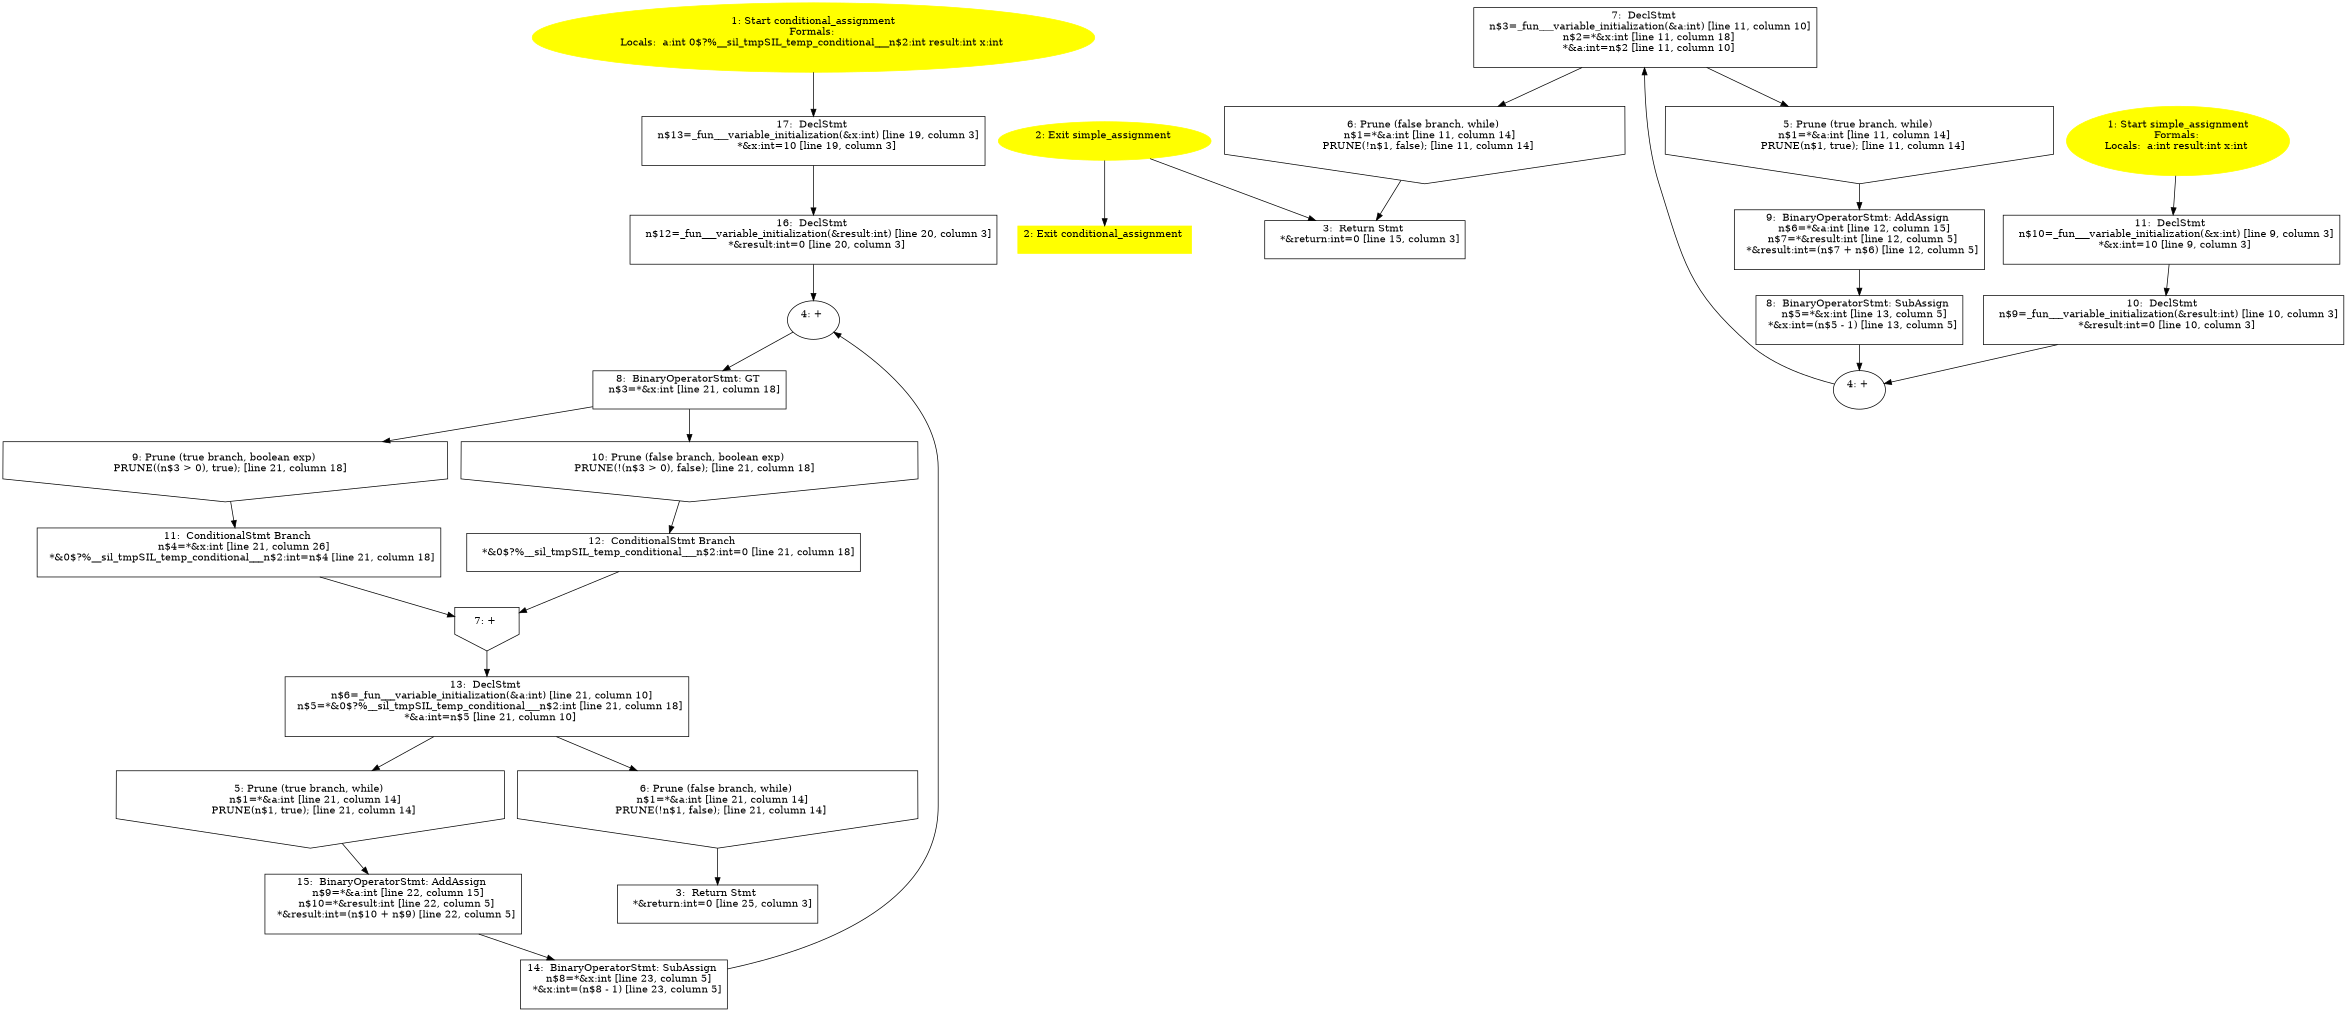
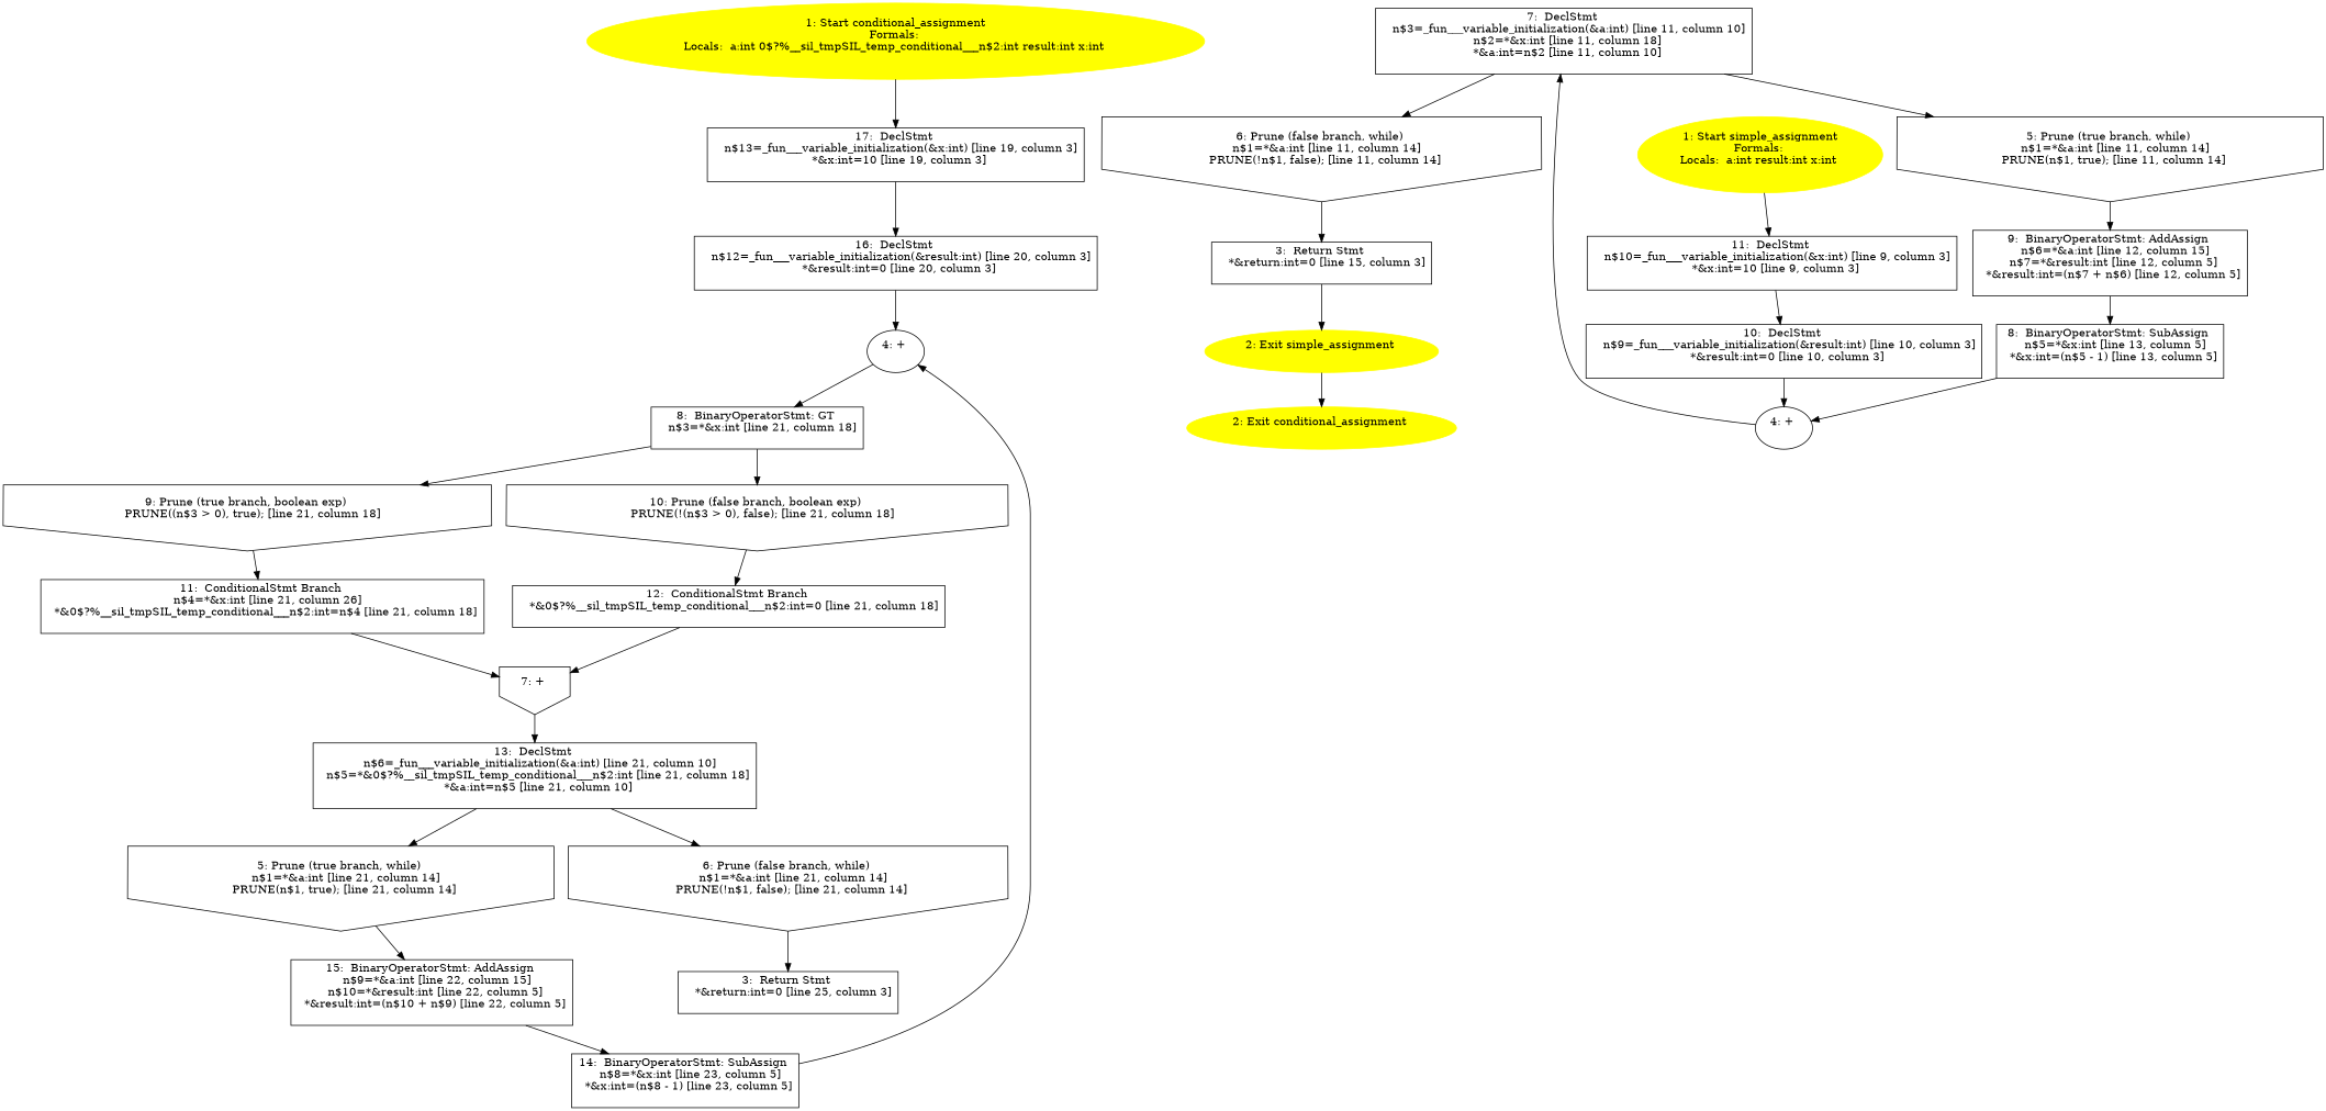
  digraph {
    node [shape=box]
    n1 [color=yellow label="1: Start conditional_assignment\nFormals: \nLocals:  a:int 0$?%__sil_tmpSIL_temp_conditional___n$2:int result:int x:int \n  " style=filled shape=""]
    n2 [label="17:  DeclStmt \n   n$13=_fun___variable_initialization(&x:int) [line 19, column 3]\n  *&x:int=10 [line 19, column 3]\n "]
    n3 [label="16:  DeclStmt \n   n$12=_fun___variable_initialization(&result:int) [line 20, column 3]\n  *&result:int=0 [line 20, column 3]\n "]
    n4 [label="4: + \n  " shape=""]
-   n5 [color=yellow label="2: Exit conditional_assignment \n  " style=filled]
+   n5 [color=yellow label="2: Exit conditional_assignment \n  " style=filled shape=""]
    n6 [label="3:  Return Stmt \n   *&return:int=0 [line 25, column 3]\n "]
    n7 [label="8:  BinaryOperatorStmt: GT \n   n$3=*&x:int [line 21, column 18]\n "]
    n8 [label="9: Prune (true branch, boolean exp) \n   PRUNE((n$3 > 0), true); [line 21, column 18]\n " shape=invhouse]
    n9 [label="10: Prune (false branch, boolean exp) \n   PRUNE(!(n$3 > 0), false); [line 21, column 18]\n " shape=invhouse]
    n10 [label="11:  ConditionalStmt Branch \n   n$4=*&x:int [line 21, column 26]\n  *&0$?%__sil_tmpSIL_temp_conditional___n$2:int=n$4 [line 21, column 18]\n "]
    n11 [label="12:  ConditionalStmt Branch \n   *&0$?%__sil_tmpSIL_temp_conditional___n$2:int=0 [line 21, column 18]\n "]
    n12 [label="5: Prune (true branch, while) \n   n$1=*&a:int [line 21, column 14]\n  PRUNE(n$1, true); [line 21, column 14]\n " shape=invhouse]
    n13 [label="15:  BinaryOperatorStmt: AddAssign \n   n$9=*&a:int [line 22, column 15]\n  n$10=*&result:int [line 22, column 5]\n  *&result:int=(n$10 + n$9) [line 22, column 5]\n "]
    n14 [label="14:  BinaryOperatorStmt: SubAssign \n   n$8=*&x:int [line 23, column 5]\n  *&x:int=(n$8 - 1) [line 23, column 5]\n "]
    n15 [label="6: Prune (false branch, while) \n   n$1=*&a:int [line 21, column 14]\n  PRUNE(!n$1, false); [line 21, column 14]\n " shape=invhouse]
    n16 [label="7: + \n  " shape=invhouse]
    n17 [label="13:  DeclStmt \n   n$6=_fun___variable_initialization(&a:int) [line 21, column 10]\n  n$5=*&0$?%__sil_tmpSIL_temp_conditional___n$2:int [line 21, column 18]\n  *&a:int=n$5 [line 21, column 10]\n "]
    n18 [color=yellow label="1: Start simple_assignment\nFormals: \nLocals:  a:int result:int x:int \n  " style=filled shape=""]
    n19 [label="11:  DeclStmt \n   n$10=_fun___variable_initialization(&x:int) [line 9, column 3]\n  *&x:int=10 [line 9, column 3]\n "]
    n20 [label="10:  DeclStmt \n   n$9=_fun___variable_initialization(&result:int) [line 10, column 3]\n  *&result:int=0 [line 10, column 3]\n "]
    n21 [label="4: + \n  " shape=""]
    n22 [color=yellow label="2: Exit simple_assignment \n  " style=filled shape=""]
    n23 [label="3:  Return Stmt \n   *&return:int=0 [line 15, column 3]\n "]
    n24 [label="7:  DeclStmt \n   n$3=_fun___variable_initialization(&a:int) [line 11, column 10]\n  n$2=*&x:int [line 11, column 18]\n  *&a:int=n$2 [line 11, column 10]\n "]
    n25 [label="5: Prune (true branch, while) \n   n$1=*&a:int [line 11, column 14]\n  PRUNE(n$1, true); [line 11, column 14]\n " shape=invhouse]
    n26 [label="6: Prune (false branch, while) \n   n$1=*&a:int [line 11, column 14]\n  PRUNE(!n$1, false); [line 11, column 14]\n " shape=invhouse]
    n27 [label="9:  BinaryOperatorStmt: AddAssign \n   n$6=*&a:int [line 12, column 15]\n  n$7=*&result:int [line 12, column 5]\n  *&result:int=(n$7 + n$6) [line 12, column 5]\n "]
    n28 [label="8:  BinaryOperatorStmt: SubAssign \n   n$5=*&x:int [line 13, column 5]\n  *&x:int=(n$5 - 1) [line 13, column 5]\n "]
    n1 -> n2
    n2 -> n3
    n3 -> n4
    n4 -> n7
    n7 -> n8
    n7 -> n9
    n8 -> n10
    n9 -> n11
    n10 -> n16
    n11 -> n16
    n12 -> n13
    n13 -> n14
    n14 -> n4
    n15 -> n6
    n16 -> n17
    n17 -> n12
    n17 -> n15
    n18 -> n19
    n19 -> n20
    n20 -> n21
    n21 -> n24
    n22 -> n5
-   n22 -> n23
+   n23 -> n22
    n24 -> n25
    n24 -> n26
    n25 -> n27
    n26 -> n23
    n27 -> n28
    n28 -> n21
  }
